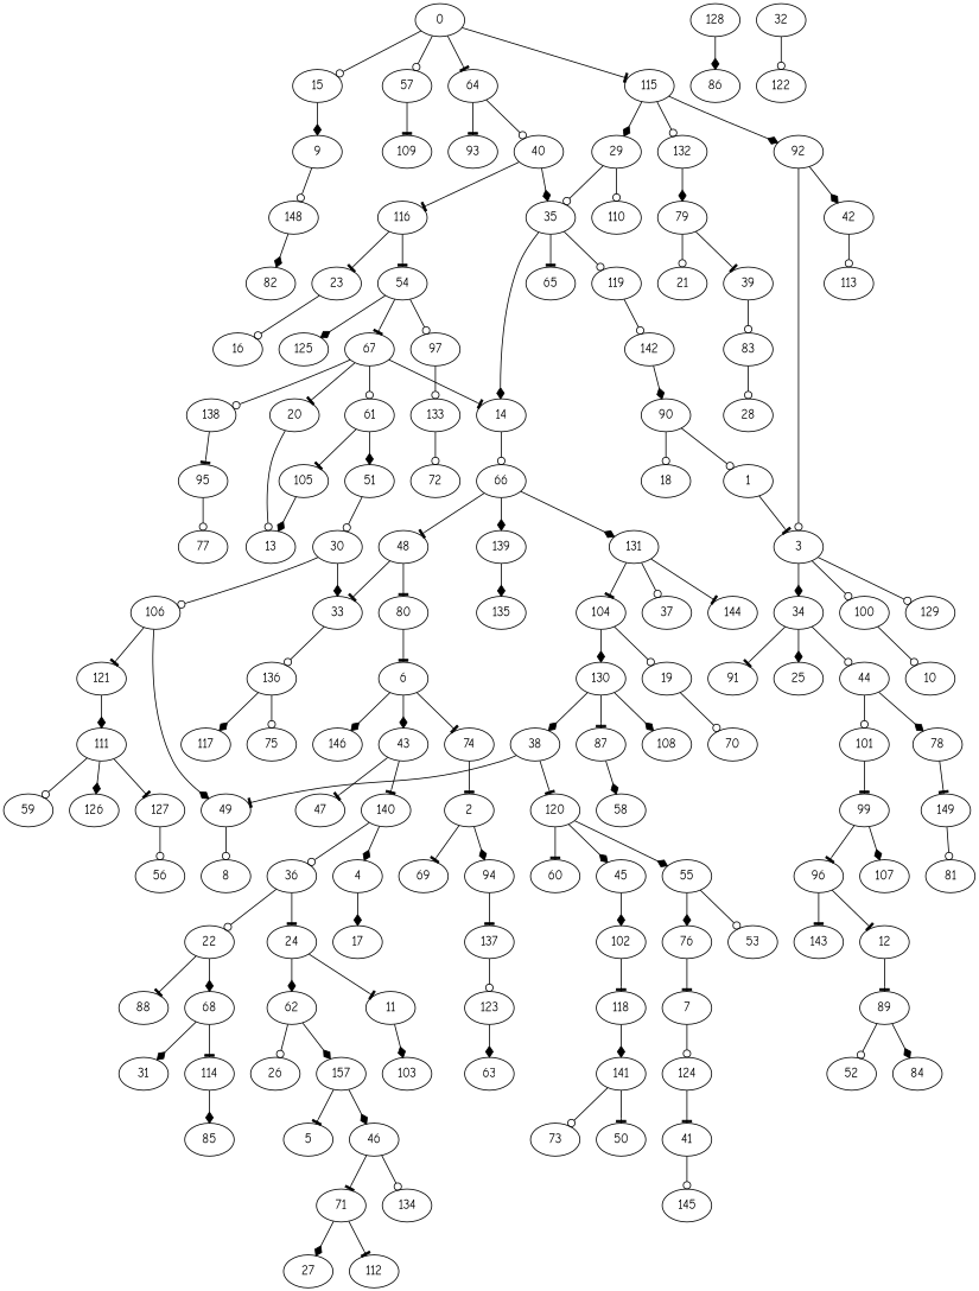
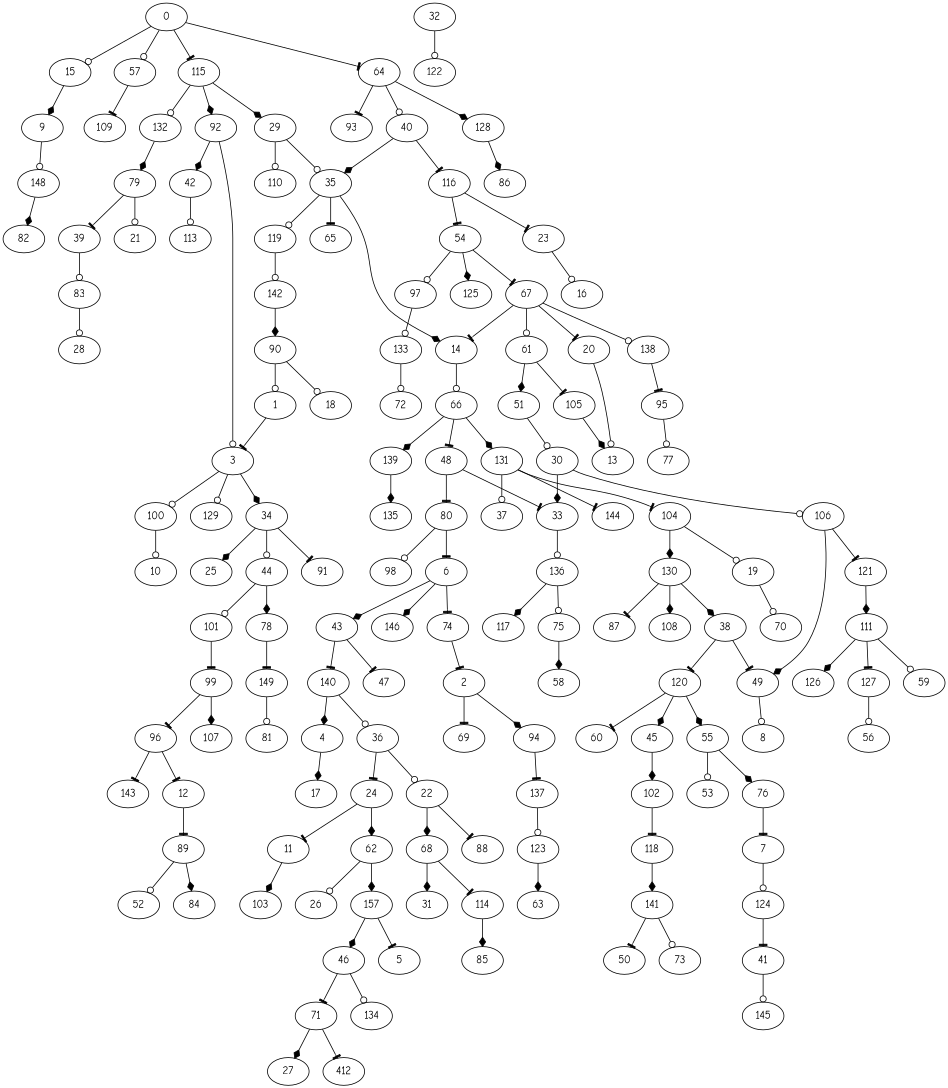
  strict digraph {
    fontname="Comic Neue"
    node [fontname="Comic Neue"]
    edge [arrowhead=odot fontname="Comic Neue"]
    0 [height=0.5 width=0.75]
    15 [height=0.5 width=0.75]
    57 [height=0.5 width=0.75]
    64 [height=0.5 width=0.75]
    115 [height=0.5 width=0.75]
    9 [height=0.5 width=0.75]
    109 [height=0.5 width=0.75]
    40 [height=0.5 width=0.75]
    93 [height=0.5 width=0.75]
    128 [height=0.5 width=0.75]
    29 [height=0.5 width=0.75]
    92 [height=0.5 width=0.75]
    132 [height=0.5 width=0.75]
    148 [height=0.5 width=0.75]
    35 [height=0.5 width=0.75]
    116 [height=0.5 width=0.75]
    86 [height=0.5 width=0.75]
    110 [height=0.5 width=0.75]
    3 [height=0.5 width=0.75]
    42 [height=0.5 width=0.75]
    79 [height=0.5 width=0.75]
    1 [height=0.5 width=0.75]
    34 [height=0.5 width=0.75]
    100 [height=0.5 width=0.75]
    129 [height=0.5 width=0.75]
    25 [height=0.5 width=0.75]
    44 [height=0.5 width=0.75]
    91 [height=0.5 width=0.75]
    10 [height=0.5 width=0.75]
    2 [height=0.5 width=0.75]
    69 [height=0.5 width=0.75]
    94 [height=0.5 width=0.75]
    137 [height=0.5 width=0.75]
    123 [height=0.5 width=0.75]
    78 [height=0.5 width=0.75]
    101 [height=0.5 width=0.75]
    4 [height=0.5 width=0.75]
    17 [height=0.5 width=0.75]
    5 [height=0.5 width=0.75]
    6 [height=0.5 width=0.75]
    43 [height=0.5 width=0.75]
    74 [height=0.5 width=0.75]
    146 [height=0.5 width=0.75]
    47 [height=0.5 width=0.75]
    140 [height=0.5 width=0.75]
    36 [height=0.5 width=0.75]
    7 [height=0.5 width=0.75]
    124 [height=0.5 width=0.75]
    41 [height=0.5 width=0.75]
    145 [height=0.5 width=0.75]
    8 [height=0.5 width=0.75]
    32 [height=0.5 width=0.75]
    122 [height=0.5 width=0.75]
    82 [height=0.5 width=0.75]
    11 [height=0.5 width=0.75]
    103 [height=0.5 width=0.75]
    12 [height=0.5 width=0.75]
    89 [height=0.5 width=0.75]
    52 [height=0.5 width=0.75]
    84 [height=0.5 width=0.75]
    13 [height=0.5 width=0.75]
    14 [height=0.5 width=0.75]
    66 [height=0.5 width=0.75]
    48 [height=0.5 width=0.75]
    131 [height=0.5 width=0.75]
    139 [height=0.5 width=0.75]
    33 [height=0.5 width=0.75]
    80 [height=0.5 width=0.75]
    37 [height=0.5 width=0.75]
    104 [height=0.5 width=0.75]
    144 [height=0.5 width=0.75]
    135 [height=0.5 width=0.75]
    16 [height=0.5 width=0.75]
    18 [height=0.5 width=0.75]
    19 [height=0.5 width=0.75]
    70 [height=0.5 width=0.75]
    20 [height=0.5 width=0.75]
    21 [height=0.5 width=0.75]
    22 [height=0.5 width=0.75]
    68 [height=0.5 width=0.75]
    88 [height=0.5 width=0.75]
    31 [height=0.5 width=0.75]
    114 [height=0.5 width=0.75]
    85 [height=0.5 width=0.75]
    23 [height=0.5 width=0.75]
    24 [height=0.5 width=0.75]
    62 [height=0.5 width=0.75]
    26 [height=0.5 width=0.75]
    n89 [height=0.5 label=157 width=0.75]
    46 [height=0.5 width=0.75]
    27 [height=0.5 width=0.75]
    28 [height=0.5 width=0.75]
    65 [height=0.5 width=0.75]
    119 [height=0.5 width=0.75]
    142 [height=0.5 width=0.75]
    30 [height=0.5 width=0.75]
    106 [height=0.5 width=0.75]
    136 [height=0.5 width=0.75]
    49 [height=0.5 width=0.75]
    121 [height=0.5 width=0.75]
    75 [height=0.5 width=0.75]
    117 [height=0.5 width=0.75]
    111 [height=0.5 width=0.75]
    58 [height=0.5 width=0.75]
    149 [height=0.5 width=0.75]
    99 [height=0.5 width=0.75]
    90 [height=0.5 width=0.75]
    38 [height=0.5 width=0.75]
    120 [height=0.5 width=0.75]
    45 [height=0.5 width=0.75]
    55 [height=0.5 width=0.75]
    60 [height=0.5 width=0.75]
    102 [height=0.5 width=0.75]
    53 [height=0.5 width=0.75]
    76 [height=0.5 width=0.75]
    39 [height=0.5 width=0.75]
    83 [height=0.5 width=0.75]
    54 [height=0.5 width=0.75]
    67 [height=0.5 width=0.75]
    97 [height=0.5 width=0.75]
    125 [height=0.5 width=0.75]
    113 [height=0.5 width=0.75]
    81 [height=0.5 width=0.75]
    96 [height=0.5 width=0.75]
    107 [height=0.5 width=0.75]
    118 [height=0.5 width=0.75]
    141 [height=0.5 width=0.75]
    71 [height=0.5 width=0.75]
    134 [height=0.5 width=0.75]
-   112 [height=0.5 width=0.75]
+   112 [height=0.5 width=0.75 label=412]
+   98 [height=0.5 width=0.75]
    50 [height=0.5 width=0.75]
    51 [height=0.5 width=0.75]
    61 [height=0.5 width=0.75]
    138 [height=0.5 width=0.75]
    133 [height=0.5 width=0.75]
    105 [height=0.5 width=0.75]
    95 [height=0.5 width=0.75]
    72 [height=0.5 width=0.75]
    56 [height=0.5 width=0.75]
    59 [height=0.5 width=0.75]
    63 [height=0.5 width=0.75]
    130 [height=0.5 width=0.75]
    77 [height=0.5 width=0.75]
    73 [height=0.5 width=0.75]
    87 [height=0.5 width=0.75]
    143 [height=0.5 width=0.75]
    108 [height=0.5 width=0.75]
    126 [height=0.5 width=0.75]
    127 [height=0.5 width=0.75]
    0 -> 15
    0 -> 57
    0 -> 64 [arrowhead=tee]
    0 -> 115 [arrowhead=tee]
    15 -> 9 [arrowhead=diamond]
    57 -> 109 [arrowhead=tee]
    64 -> 40
    64 -> 93 [arrowhead=tee]
+   64 -> 128 [arrowhead=diamond]
    115 -> 29 [arrowhead=diamond]
    115 -> 92 [arrowhead=diamond]
    115 -> 132
    9 -> 148
    40 -> 35 [arrowhead=diamond]
    40 -> 116 [arrowhead=tee]
    128 -> 86 [arrowhead=diamond]
    29 -> 35
    29 -> 110
    92 -> 3
    92 -> 42 [arrowhead=diamond]
    132 -> 79 [arrowhead=diamond]
    148 -> 82 [arrowhead=diamond]
    35 -> 14 [arrowhead=diamond]
    35 -> 65 [arrowhead=tee]
    35 -> 119
    116 -> 23 [arrowhead=tee]
    116 -> 54 [arrowhead=tee]
    3 -> 34 [arrowhead=diamond]
    3 -> 100
    3 -> 129
    42 -> 113
    79 -> 21
    79 -> 39 [arrowhead=tee]
    1 -> 3 [arrowhead=tee]
    34 -> 25 [arrowhead=diamond]
    34 -> 44
    34 -> 91 [arrowhead=tee]
    100 -> 10
    44 -> 78 [arrowhead=diamond]
    44 -> 101
    2 -> 69 [arrowhead=tee]
    2 -> 94 [arrowhead=diamond]
    94 -> 137 [arrowhead=tee]
    137 -> 123
    123 -> 63 [arrowhead=diamond]
    78 -> 149 [arrowhead=tee]
    101 -> 99 [arrowhead=tee]
    4 -> 17 [arrowhead=diamond]
    6 -> 43 [arrowhead=diamond]
    6 -> 74 [arrowhead=tee]
    6 -> 146 [arrowhead=diamond]
    43 -> 47 [arrowhead=tee]
    43 -> 140 [arrowhead=tee]
    74 -> 2 [arrowhead=tee]
    140 -> 4 [arrowhead=diamond]
    140 -> 36
    36 -> 22
    36 -> 24 [arrowhead=tee]
    7 -> 124
    124 -> 41 [arrowhead=tee]
    41 -> 145
    32 -> 122
    11 -> 103 [arrowhead=diamond]
    12 -> 89 [arrowhead=tee]
    89 -> 52
    89 -> 84 [arrowhead=diamond]
    14 -> 66
    66 -> 48 [arrowhead=tee]
    66 -> 131 [arrowhead=diamond]
    66 -> 139 [arrowhead=diamond]
    48 -> 33 [arrowhead=tee]
    48 -> 80 [arrowhead=tee]
    131 -> 37
    131 -> 104 [arrowhead=tee]
    131 -> 144 [arrowhead=tee]
    139 -> 135 [arrowhead=diamond]
    33 -> 136
    80 -> 6 [arrowhead=tee]
+   80 -> 98
    104 -> 19
    104 -> 130 [arrowhead=diamond]
    19 -> 70
    20 -> 13
    22 -> 68 [arrowhead=diamond]
    22 -> 88 [arrowhead=tee]
    68 -> 31 [arrowhead=diamond]
    68 -> 114 [arrowhead=tee]
    114 -> 85 [arrowhead=diamond]
    23 -> 16
    24 -> 11 [arrowhead=tee]
    24 -> 62 [arrowhead=diamond]
    62 -> 26
    62 -> n89 [arrowhead=diamond]
    n89 -> 5 [arrowhead=tee]
    n89 -> 46 [arrowhead=diamond]
    46 -> 71 [arrowhead=tee]
    46 -> 134
    119 -> 142
    142 -> 90 [arrowhead=diamond]
    30 -> 33 [arrowhead=diamond]
    30 -> 106
    106 -> 49 [arrowhead=diamond]
    106 -> 121 [arrowhead=tee]
    136 -> 75
    136 -> 117 [arrowhead=diamond]
    49 -> 8
    121 -> 111 [arrowhead=diamond]
-   87 -> 58 [arrowhead=diamond]
+   75 -> 58 [arrowhead=diamond]
    111 -> 59
    111 -> 126 [arrowhead=diamond]
    111 -> 127 [arrowhead=tee]
    149 -> 81
    99 -> 96 [arrowhead=tee]
    99 -> 107 [arrowhead=diamond]
    90 -> 1
    90 -> 18
    38 -> 49 [arrowhead=tee]
    38 -> 120 [arrowhead=tee]
    120 -> 45 [arrowhead=diamond]
    120 -> 55 [arrowhead=diamond]
    120 -> 60 [arrowhead=tee]
    45 -> 102 [arrowhead=diamond]
    55 -> 53
    55 -> 76 [arrowhead=diamond]
    102 -> 118 [arrowhead=tee]
    76 -> 7 [arrowhead=tee]
    39 -> 83
    83 -> 28
    54 -> 67 [arrowhead=tee]
    54 -> 97
    54 -> 125 [arrowhead=diamond]
    67 -> 14 [arrowhead=tee]
    67 -> 20 [arrowhead=tee]
    67 -> 61
    67 -> 138
    97 -> 133
    96 -> 12 [arrowhead=tee]
    96 -> 143 [arrowhead=tee]
    118 -> 141 [arrowhead=diamond]
    141 -> 50 [arrowhead=tee]
    141 -> 73
    71 -> 27 [arrowhead=diamond]
    71 -> 112 [arrowhead=tee]
    51 -> 30
    61 -> 51 [arrowhead=diamond]
    61 -> 105 [arrowhead=tee]
    138 -> 95 [arrowhead=tee]
    133 -> 72
    105 -> 13 [arrowhead=diamond]
    95 -> 77
    130 -> 38 [arrowhead=diamond]
    130 -> 87 [arrowhead=tee]
    130 -> 108 [arrowhead=diamond]
    127 -> 56
  }
